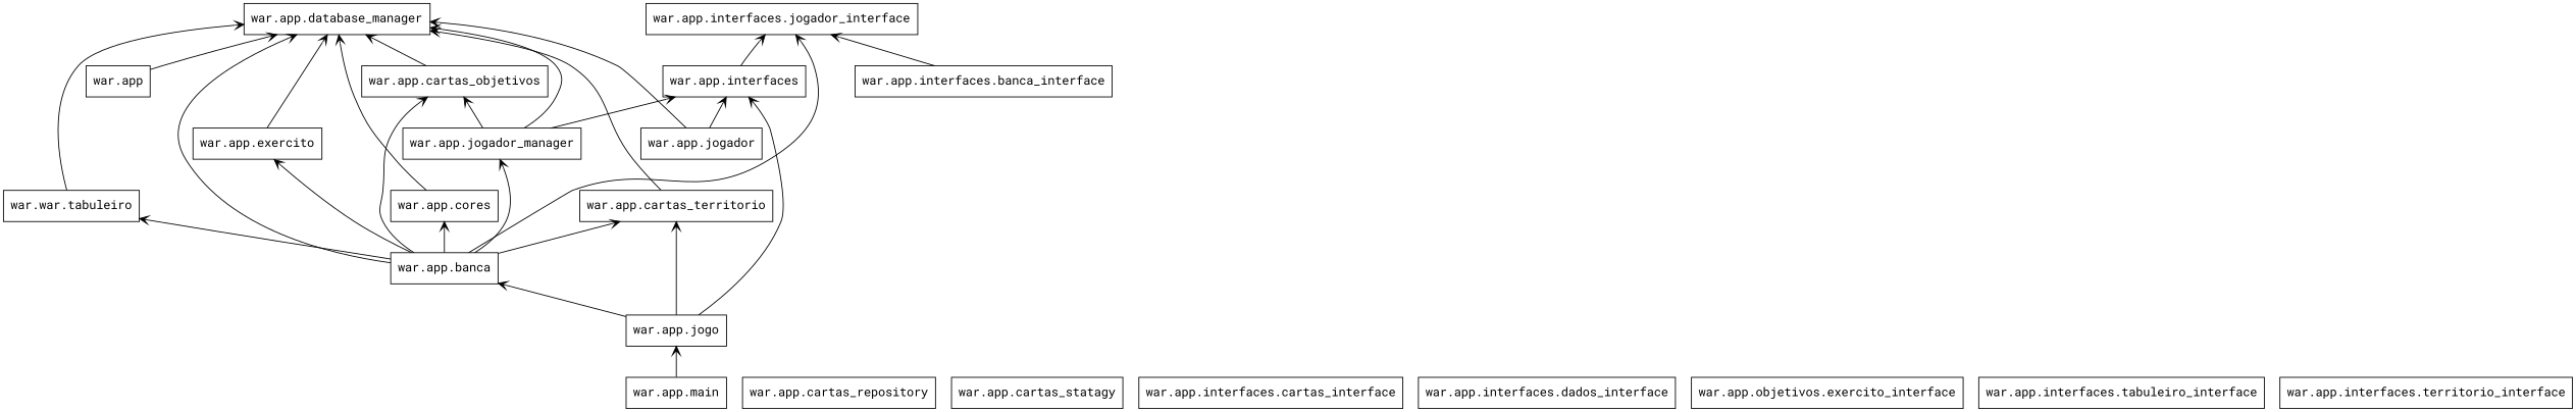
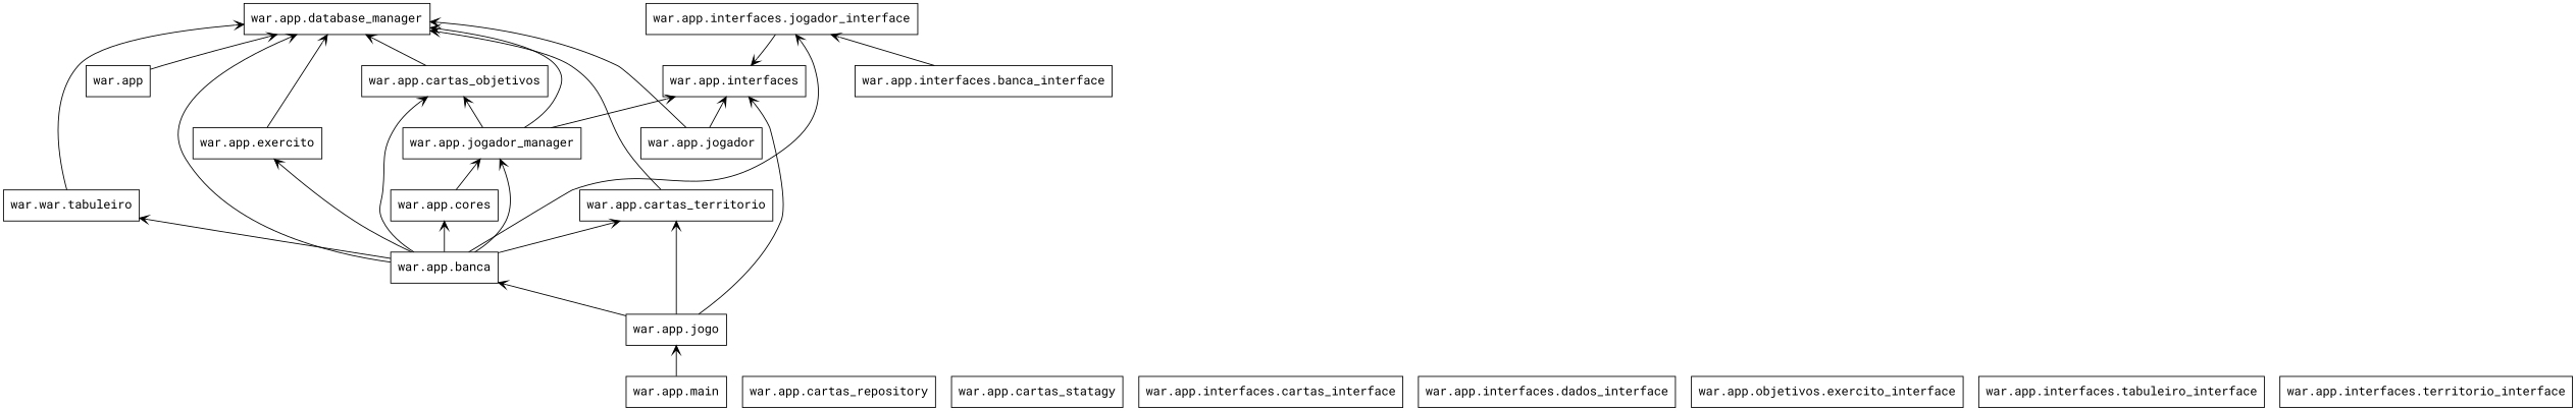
  digraph {
    fontname="Roboto Mono"
    rankdir=BT
    node [color=black fontname="Roboto Mono" shape=box style=solid]
    edge [arrowhead=open arrowtail=none fontname="Roboto Mono"]
    n1 [label="war.app"]
    n2 [label="war.app.database_manager"]
    n3 [label="war.app.banca"]
    n4 [label="war.app.cartas_objetivos"]
    n5 [label="war.app.cartas_territorio"]
    n6 [label="war.app.cores"]
    n7 [label="war.app.exercito"]
    n8 [label="war.app.interfaces.jogador_interface"]
    n9 [label="war.app.jogador_manager"]
    n10 [label="war.war.tabuleiro"]
    n11 [label="war.app.interfaces"]
    n12 [label="war.app.cartas_repository"]
    n13 [label="war.app.cartas_statagy"]
    n14 [label="war.app.interfaces.banca_interface"]
    n15 [label="war.app.interfaces.cartas_interface"]
    n16 [label="war.app.interfaces.dados_interface"]
    n17 [label="war.app.objetivos.exercito_interface"]
    n18 [label="war.app.interfaces.tabuleiro_interface"]
    n19 [label="war.app.interfaces.territorio_interface"]
    n20 [label="war.app.jogador"]
    n21 [label="war.app.jogo"]
    n22 [label="war.app.main"]
    n1 -> n2
    n3 -> n2
    n3 -> n4
    n3 -> n5
    n3 -> n6
    n3 -> n7
    n3 -> n8
    n3 -> n9
    n3 -> n10
    n4 -> n2
    n5 -> n2
-   n6 -> n2
+   n6 -> n9
    n7 -> n2
    n9 -> n2
    n9 -> n4
    n9 -> n11
    n10 -> n2
-   n11 -> n8
+   n8 -> n11
    n14 -> n8
    n20 -> n2
    n20 -> n11
    n21 -> n3
    n21 -> n5
    n21 -> n11
    n22 -> n21
  }
